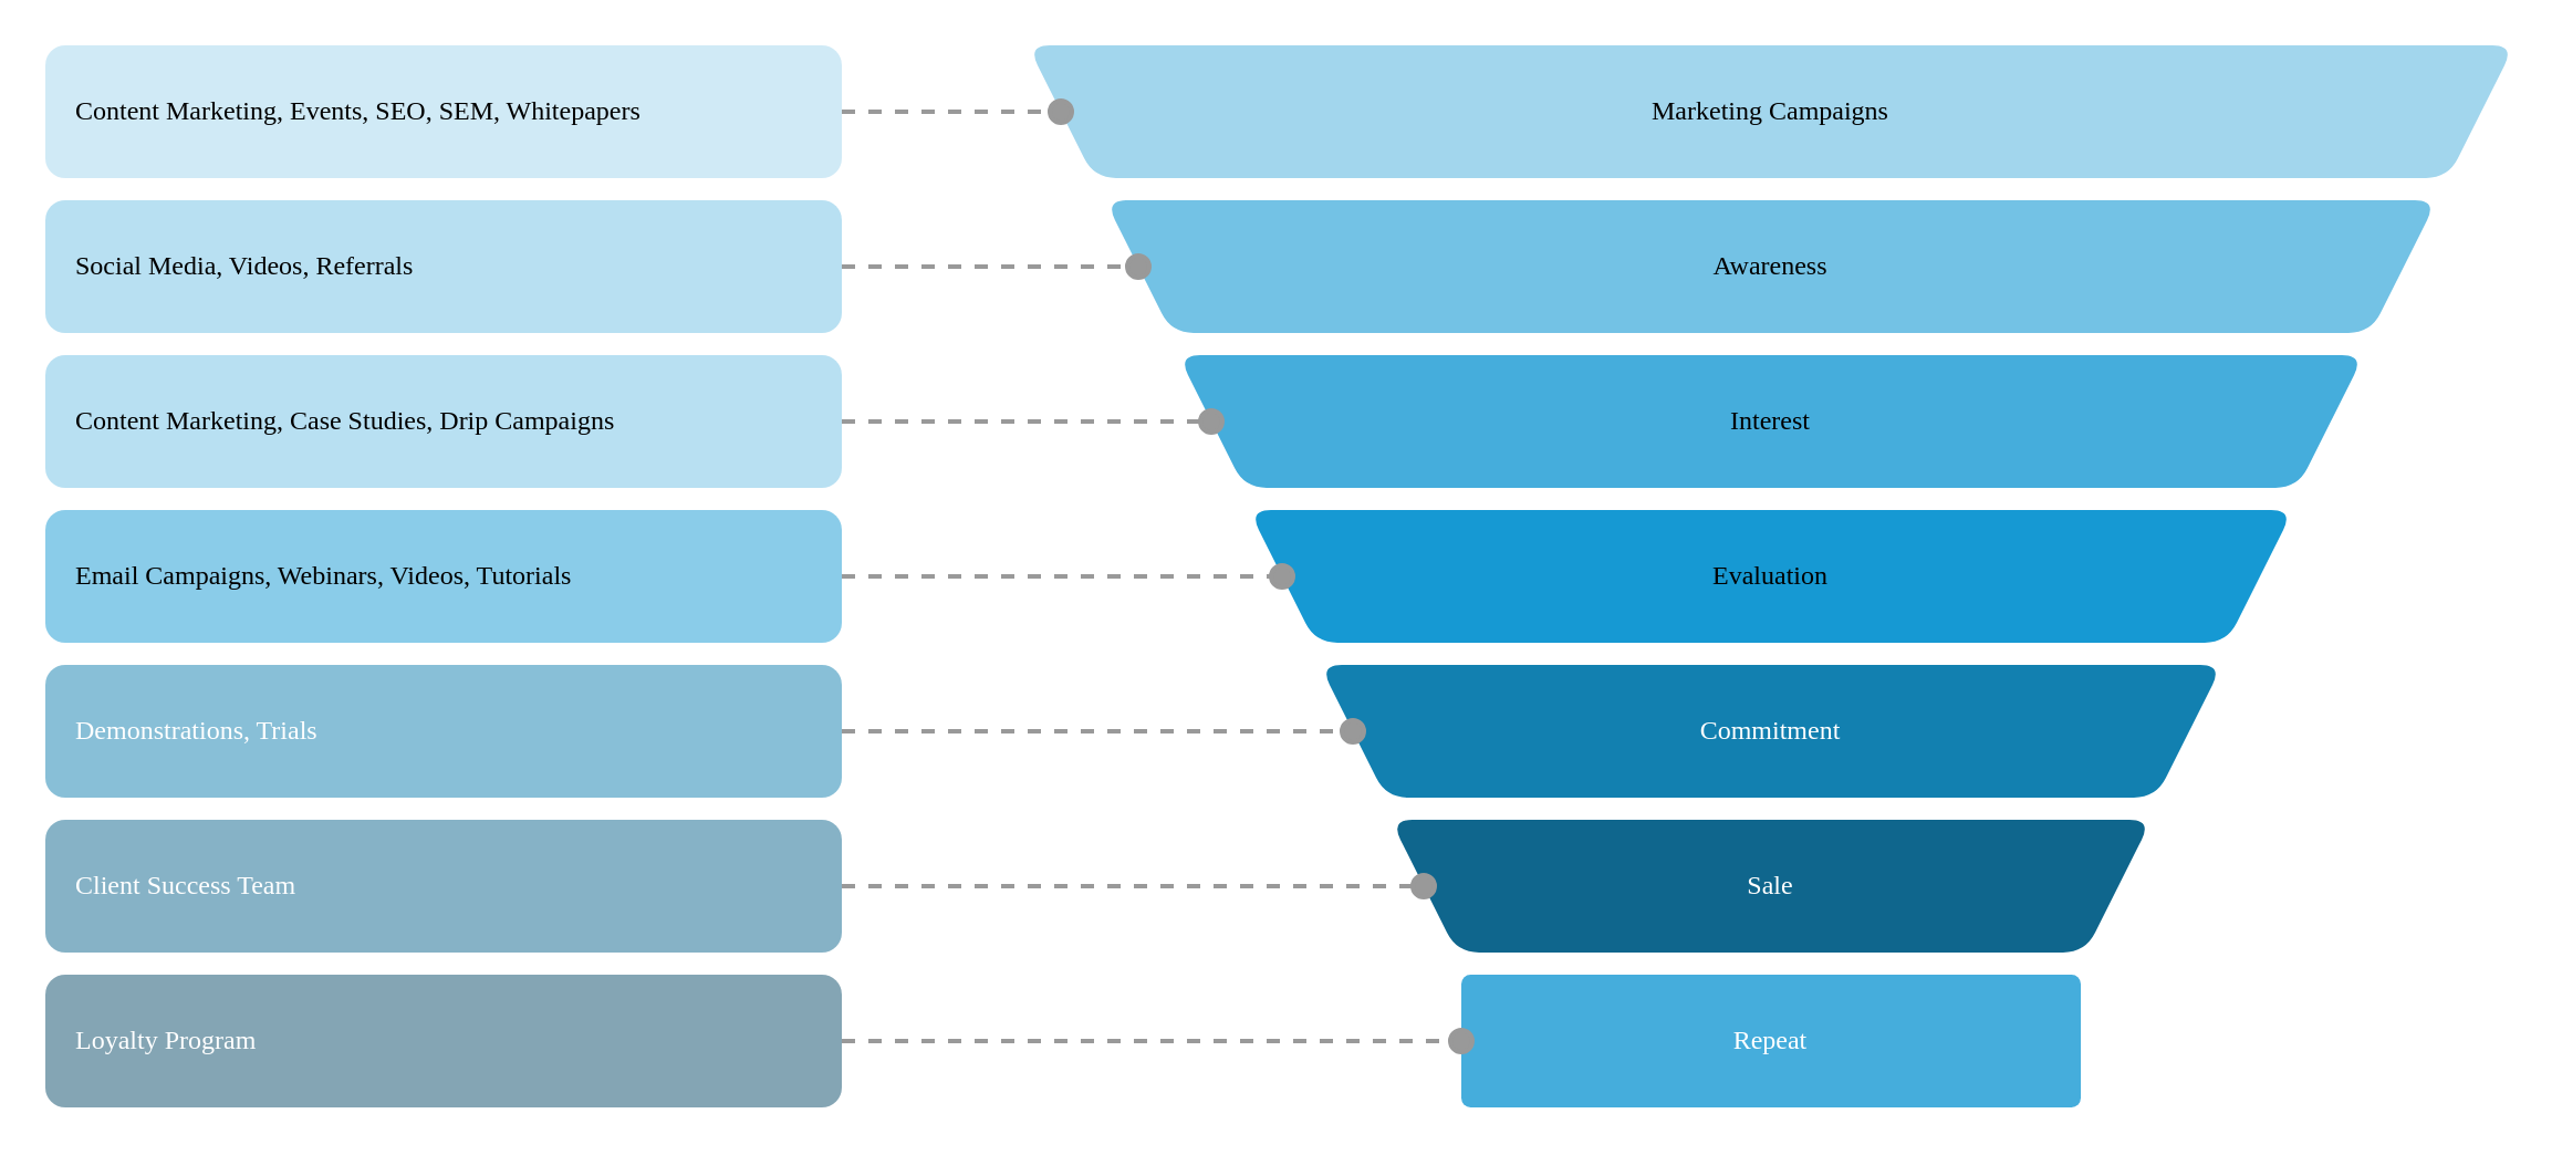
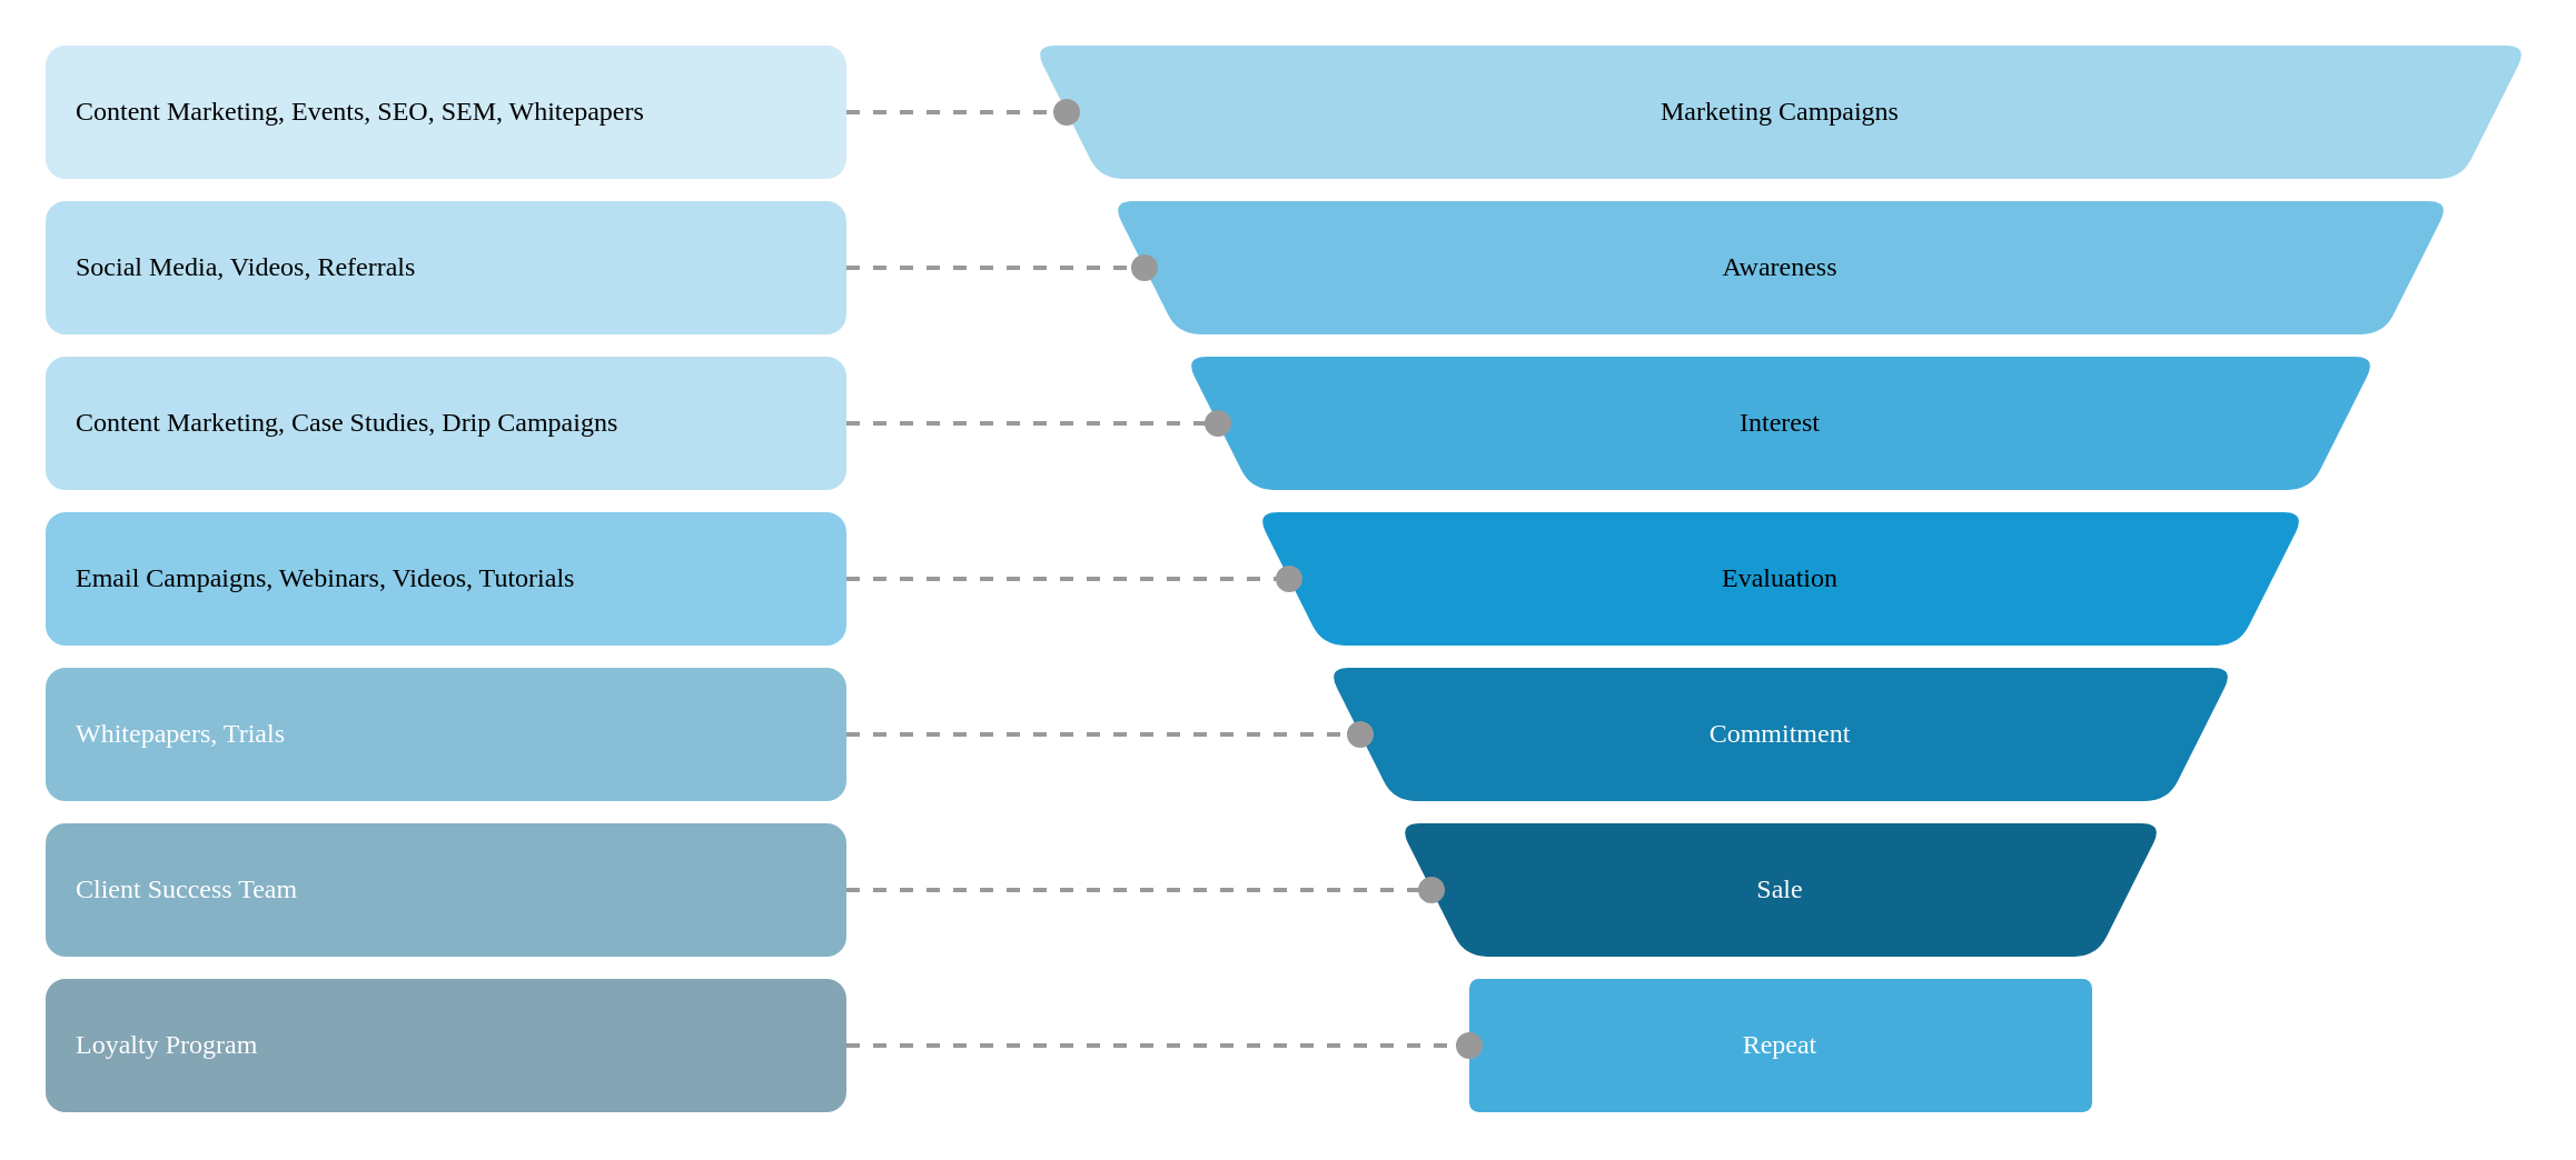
  <mxCell id="0" />
  <mxCell id="1" parent="0" />
  <mxCell id="2" value="Commitment" style="shape=trapezoid;perimeter=trapezoidPerimeter;whiteSpace=wrap;html=1;fixedSize=1;strokeWidth=1;size=30;flipV=1;fillColor=#1280b0;strokeColor=none;rounded=1;fontColor=#FFFFFF;fontFamily=Verdana;" parent="1" vertex="1"><mxGeometry x="596" y="300" width="408" height="60" as="geometry" /></mxCell>
  <mxCell id="3" value="Evaluation" style="shape=trapezoid;perimeter=trapezoidPerimeter;whiteSpace=wrap;html=1;fixedSize=1;strokeWidth=1;size=30;flipV=1;fillColor=#1699d3;strokeColor=none;rounded=1;fontFamily=Verdana;" parent="1" vertex="1"><mxGeometry x="564" y="230" width="472" height="60" as="geometry" /></mxCell>
  <mxCell id="4" value="Sale" style="shape=trapezoid;perimeter=trapezoidPerimeter;whiteSpace=wrap;html=1;fixedSize=1;strokeWidth=1;size=30;flipV=1;strokeColor=none;rounded=1;fontColor=#FFFFFF;fontFamily=Verdana;fillColor=#0F668D;" parent="1" vertex="1"><mxGeometry x="628" y="370" width="344" height="60" as="geometry" /></mxCell>
  <mxCell id="5" value="Repeat" style="whiteSpace=wrap;html=1;strokeWidth=1;strokeColor=none;rounded=1;arcSize=7;fontColor=#FFFFFF;fontFamily=Verdana;fillColor=#45addc;" parent="1" vertex="1"><mxGeometry x="660" y="440" width="280" height="60" as="geometry" /></mxCell>
  <mxCell id="6" value="Interest" style="shape=trapezoid;perimeter=trapezoidPerimeter;whiteSpace=wrap;html=1;fixedSize=1;strokeWidth=1;size=30;flipV=1;fillColor=#45addc;strokeColor=none;rounded=1;fontFamily=Verdana;" parent="1" vertex="1"><mxGeometry x="532" y="160" width="536" height="60" as="geometry" /></mxCell>
  <mxCell id="7" value="Awareness" style="shape=trapezoid;perimeter=trapezoidPerimeter;whiteSpace=wrap;html=1;fixedSize=1;strokeWidth=1;size=30;flipV=1;fillColor=#73c2e5;strokeColor=none;rounded=1;fontFamily=Verdana;" parent="1" vertex="1"><mxGeometry x="499" y="90" width="602" height="60" as="geometry" /></mxCell>
  <mxCell id="8" value="Marketing Campaigns" style="shape=trapezoid;perimeter=trapezoidPerimeter;whiteSpace=wrap;html=1;fixedSize=1;strokeWidth=1;size=30;flipV=1;fillColor=#a2d6ed;strokeColor=none;rounded=1;fontFamily=Verdana;" parent="1" vertex="1"><mxGeometry x="464" y="20" width="672" height="60" as="geometry" /></mxCell>
  <mxCell id="9" style="edgeStyle=orthogonalEdgeStyle;rounded=0;orthogonalLoop=1;jettySize=auto;html=1;exitX=1;exitY=0.5;exitDx=0;exitDy=0;entryX=0;entryY=0.5;entryDx=0;entryDy=0;endArrow=oval;endFill=1;strokeWidth=2;dashed=1;strokeColor=#999999;targetPerimeterSpacing=0;endSize=10;sourcePerimeterSpacing=0;startSize=0;" parent="1" source="10" target="8" edge="1"><mxGeometry relative="1" as="geometry"><mxPoint x="940.414" y="50.273" as="targetPoint" /></mxGeometry></mxCell>
  <mxCell id="10" value="&lt;span style=&quot;text-align: center&quot;&gt;Content Marketing, Events, SEO, SEM, Whitepapers&lt;/span&gt;" style="rounded=1;whiteSpace=wrap;html=1;dashed=1;strokeColor=none;fillColor=#A2D6ED;align=left;spacingLeft=12;opacity=50;fontFamily=Verdana;" parent="1" vertex="1"><mxGeometry x="20" y="20" width="360" height="60" as="geometry" /></mxCell>
  <mxCell id="11" style="edgeStyle=orthogonalEdgeStyle;rounded=0;orthogonalLoop=1;jettySize=auto;html=1;exitX=1;exitY=0.5;exitDx=0;exitDy=0;entryX=0;entryY=0.5;entryDx=0;entryDy=0;dashed=1;startSize=0;sourcePerimeterSpacing=0;endArrow=oval;endFill=1;endSize=10;targetPerimeterSpacing=0;strokeColor=#999999;strokeWidth=2;" parent="1" source="12" target="7" edge="1"><mxGeometry relative="1" as="geometry" /></mxCell>
  <mxCell id="12" value="&lt;span style=&quot;text-align: center&quot;&gt;Social Media, Videos, Referrals&lt;/span&gt;" style="rounded=1;whiteSpace=wrap;html=1;dashed=1;strokeColor=none;fillColor=#73C2E5;spacingLeft=12;align=left;opacity=50;fontFamily=Verdana;" parent="1" vertex="1"><mxGeometry x="20" y="90" width="360" height="60" as="geometry" /></mxCell>
  <mxCell id="13" style="edgeStyle=orthogonalEdgeStyle;rounded=0;orthogonalLoop=1;jettySize=auto;html=1;exitX=1;exitY=0.5;exitDx=0;exitDy=0;entryX=0;entryY=0.5;entryDx=0;entryDy=0;dashed=1;startSize=0;sourcePerimeterSpacing=0;endArrow=oval;endFill=1;endSize=10;targetPerimeterSpacing=0;strokeColor=#999999;strokeWidth=2;" parent="1" source="14" target="6" edge="1"><mxGeometry relative="1" as="geometry" /></mxCell>
  <mxCell id="14" value="Content Marketing, Case Studies, Drip Campaigns" style="rounded=1;whiteSpace=wrap;html=1;dashed=1;strokeColor=none;fillColor=#73C2E5;spacingLeft=12;align=left;opacity=50;fontFamily=Verdana;" parent="1" vertex="1"><mxGeometry x="20" y="160" width="360" height="60" as="geometry" /></mxCell>
  <mxCell id="15" style="edgeStyle=orthogonalEdgeStyle;rounded=0;orthogonalLoop=1;jettySize=auto;html=1;exitX=1;exitY=0.5;exitDx=0;exitDy=0;entryX=0;entryY=0.5;entryDx=0;entryDy=0;dashed=1;startSize=0;sourcePerimeterSpacing=0;endArrow=oval;endFill=1;endSize=10;targetPerimeterSpacing=0;strokeColor=#999999;strokeWidth=2;" parent="1" source="16" target="3" edge="1"><mxGeometry relative="1" as="geometry" /></mxCell>
  <mxCell id="16" value="Email Campaigns, Webinars, Videos, Tutorials" style="rounded=1;whiteSpace=wrap;html=1;dashed=1;strokeColor=none;fillColor=#1699D3;spacingLeft=12;align=left;opacity=50;fontFamily=Verdana;" parent="1" vertex="1"><mxGeometry x="20" y="230" width="360" height="60" as="geometry" /></mxCell>
  <mxCell id="17" style="edgeStyle=orthogonalEdgeStyle;rounded=0;orthogonalLoop=1;jettySize=auto;html=1;exitX=1;exitY=0.5;exitDx=0;exitDy=0;entryX=0;entryY=0.5;entryDx=0;entryDy=0;dashed=1;startSize=0;sourcePerimeterSpacing=0;endArrow=oval;endFill=1;endSize=10;targetPerimeterSpacing=0;strokeColor=#999999;strokeWidth=2;" parent="1" source="18" target="2" edge="1"><mxGeometry relative="1" as="geometry" /></mxCell>
- <mxCell id="18" value="&lt;span&gt;Demonstrations, Trials&lt;/span&gt;" style="rounded=1;whiteSpace=wrap;html=1;dashed=1;strokeColor=none;fillColor=#1280B0;spacingLeft=12;align=left;fontColor=#FFFFFF;opacity=50;fontFamily=Verdana;" parent="1" vertex="1"><mxGeometry x="20" y="300" width="360" height="60" as="geometry" /></mxCell>
+ <mxCell id="18" value="&lt;span&gt;Whitepapers, Trials&lt;/span&gt;" style="rounded=1;whiteSpace=wrap;html=1;dashed=1;strokeColor=none;fillColor=#1280B0;spacingLeft=12;align=left;fontColor=#FFFFFF;opacity=50;fontFamily=Verdana;" parent="1" vertex="1"><mxGeometry x="20" y="300" width="360" height="60" as="geometry" /></mxCell>
  <mxCell id="19" style="edgeStyle=orthogonalEdgeStyle;rounded=0;orthogonalLoop=1;jettySize=auto;html=1;exitX=1;exitY=0.5;exitDx=0;exitDy=0;entryX=0;entryY=0.5;entryDx=0;entryDy=0;dashed=1;startSize=0;sourcePerimeterSpacing=0;endArrow=oval;endFill=1;endSize=10;targetPerimeterSpacing=0;strokeColor=#999999;strokeWidth=2;" parent="1" source="20" target="4" edge="1"><mxGeometry relative="1" as="geometry" /></mxCell>
  <mxCell id="20" value="Client Success Team" style="rounded=1;whiteSpace=wrap;html=1;dashed=1;strokeColor=none;fontColor=#FFFFFF;spacingLeft=12;align=left;opacity=50;fontFamily=Verdana;fillColor=#0F668D;" parent="1" vertex="1"><mxGeometry x="20" y="370" width="360" height="60" as="geometry" /></mxCell>
  <mxCell id="21" style="edgeStyle=orthogonalEdgeStyle;rounded=0;orthogonalLoop=1;jettySize=auto;html=1;entryX=0;entryY=0.5;entryDx=0;entryDy=0;dashed=1;startSize=0;sourcePerimeterSpacing=0;endArrow=oval;endFill=1;endSize=10;targetPerimeterSpacing=0;strokeColor=#999999;strokeWidth=2;exitX=1;exitY=0.5;exitDx=0;exitDy=0;" parent="1" source="22" target="5" edge="1"><mxGeometry relative="1" as="geometry"><mxPoint x="410" y="471" as="sourcePoint" /></mxGeometry></mxCell>
  <mxCell id="22" value="Loyalty Program" style="rounded=1;whiteSpace=wrap;html=1;dashed=1;strokeColor=none;fontColor=#FFFFFF;spacingLeft=12;align=left;opacity=50;fontFamily=Verdana;fillColor=#0B4D6A;" parent="1" vertex="1"><mxGeometry x="20" y="440" width="360" height="60" as="geometry" /></mxCell>
